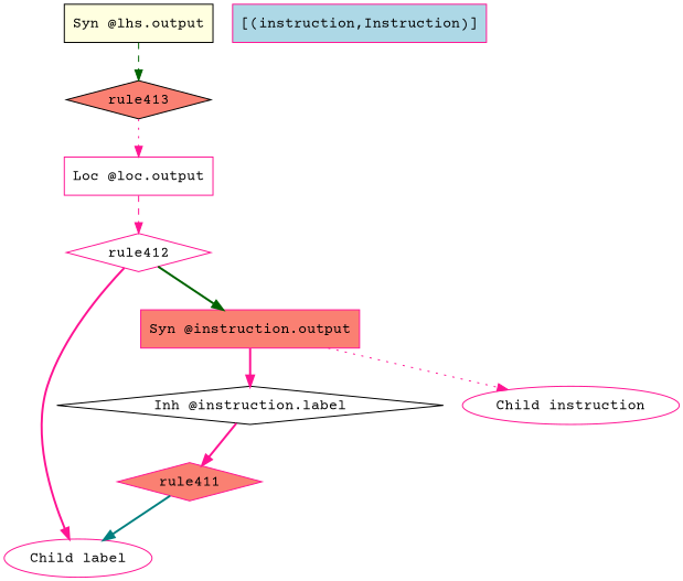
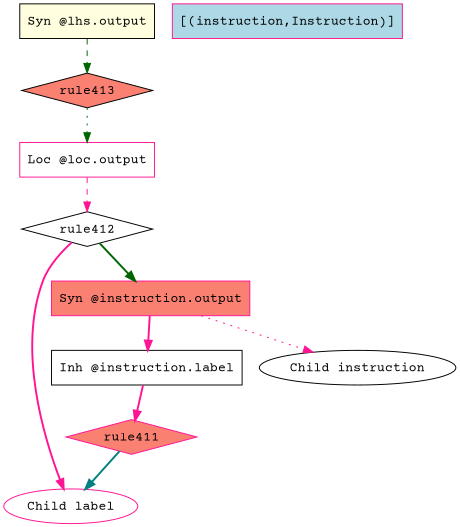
  digraph {
    fontname="Courier Prime"
    node [color=deeppink fillcolor=white fontname="Courier Prime" shape=box style=filled]
    edge [color=deeppink fontname="Courier Prime" style=bold]
-   n1 [color=black label="Inh @instruction.label" shape=diamond]
+   n1 [color=black label="Inh @instruction.label"]
    n2 [fillcolor=salmon label=rule411 shape=diamond]
    n3 [label="Child label" shape=ellipse]
    n4 [fillcolor=salmon label="Syn @instruction.output"]
-   n5 [label="Child instruction" shape=ellipse]
+   n5 [color=black label="Child instruction" shape=ellipse]
    n6 [color=black fillcolor=lightyellow label="Syn @lhs.output"]
    n7 [color=black fillcolor=salmon label=rule413 shape=diamond]
    n8 [label="Loc @loc.output"]
-   n9 [label=rule412 shape=diamond]
+   n9 [color=black label=rule412 shape=diamond]
    n10 [fillcolor=lightblue label="[(instruction,Instruction)]"]
    n1 -> n2
    n2 -> n3 [color=teal]
    n4 -> n1
    n4 -> n5 [style=dotted]
    n6 -> n7 [color=darkgreen style=dashed]
-   n7 -> n8 [style=dotted]
+   n7 -> n8 [color=darkgreen style=dotted]
    n8 -> n9 [style=dashed]
    n9 -> n3
    n9 -> n4 [color=darkgreen]
  }
